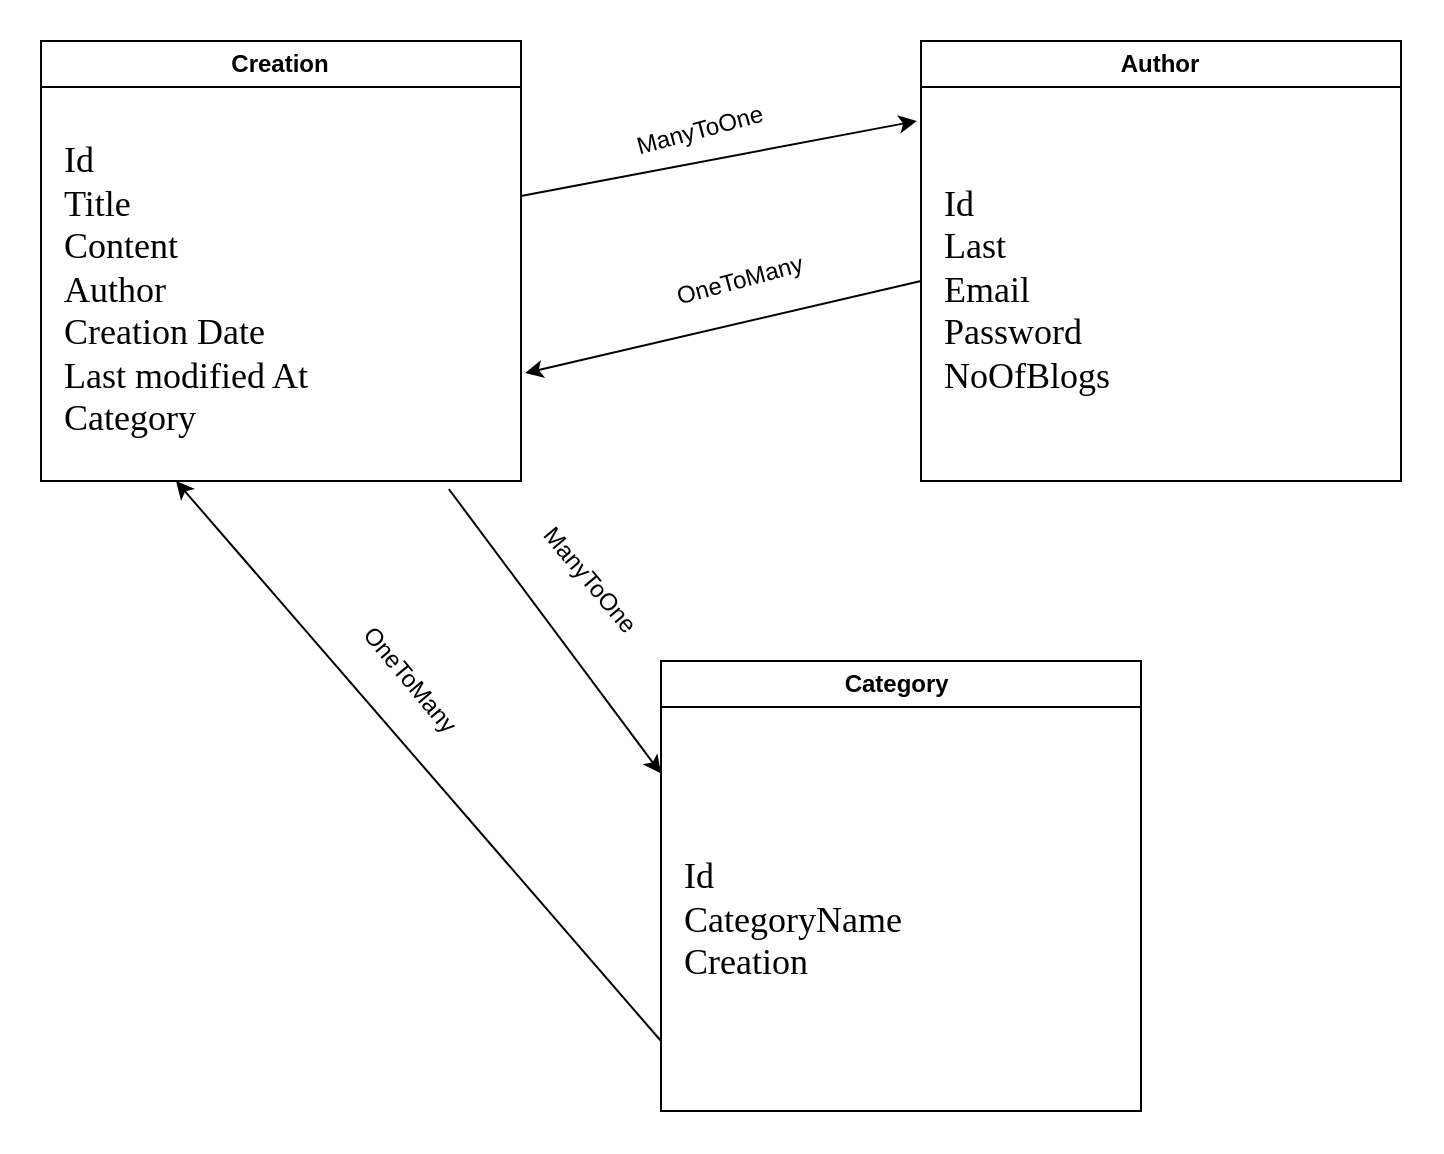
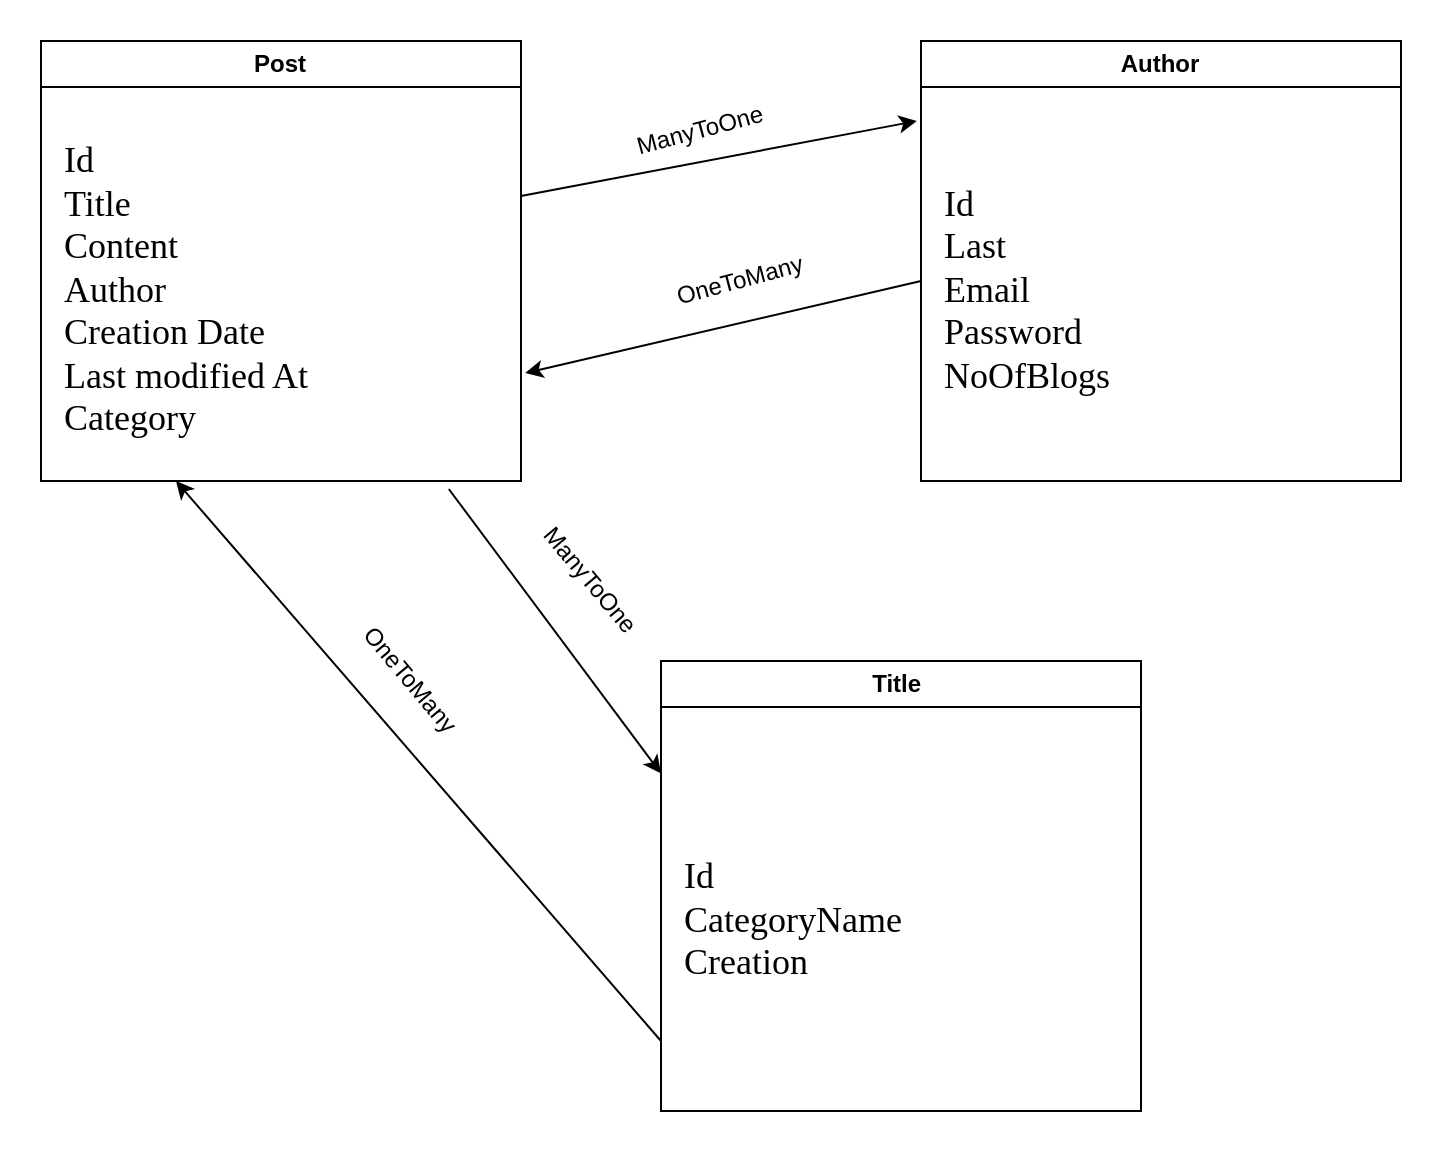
  <mxCell id="0" />
  <mxCell id="1" parent="0" />
- <mxCell id="2" value="Creation" style="swimlane;whiteSpace=wrap;html=1;" parent="1" vertex="1"><mxGeometry x="20" y="20" width="240" height="220" as="geometry" /></mxCell>
+ <mxCell id="2" value="Post" style="swimlane;whiteSpace=wrap;html=1;" parent="1" vertex="1"><mxGeometry x="20" y="20" width="240" height="220" as="geometry" /></mxCell>
  <mxCell id="3" value="&lt;div style=&quot;&quot;&gt;&lt;font face=&quot;Times New Roman&quot;&gt;&lt;span style=&quot;font-size: 18px;&quot;&gt;Id&lt;/span&gt;&lt;/font&gt;&lt;/div&gt;&lt;div style=&quot;&quot;&gt;&lt;font face=&quot;Times New Roman&quot;&gt;&lt;span style=&quot;font-size: 18px;&quot;&gt;Title&amp;nbsp;&lt;/span&gt;&lt;/font&gt;&lt;/div&gt;&lt;div style=&quot;&quot;&gt;&lt;font face=&quot;Times New Roman&quot;&gt;&lt;span style=&quot;font-size: 18px;&quot;&gt;Content&lt;/span&gt;&lt;/font&gt;&lt;/div&gt;&lt;div style=&quot;&quot;&gt;&lt;font face=&quot;Times New Roman&quot;&gt;&lt;span style=&quot;font-size: 18px;&quot;&gt;Author&lt;/span&gt;&lt;/font&gt;&lt;/div&gt;&lt;div style=&quot;&quot;&gt;&lt;font face=&quot;Times New Roman&quot;&gt;&lt;span style=&quot;font-size: 18px;&quot;&gt;Creation Date&lt;/span&gt;&lt;/font&gt;&lt;/div&gt;&lt;div style=&quot;&quot;&gt;&lt;font face=&quot;Times New Roman&quot;&gt;&lt;span style=&quot;font-size: 18px;&quot;&gt;Last modified At&lt;/span&gt;&lt;/font&gt;&lt;/div&gt;&lt;div style=&quot;&quot;&gt;&lt;font face=&quot;Times New Roman&quot;&gt;&lt;span style=&quot;font-size: 18px;&quot;&gt;Category&lt;/span&gt;&lt;/font&gt;&lt;/div&gt;" style="text;html=1;strokeColor=none;fillColor=none;align=left;verticalAlign=middle;whiteSpace=wrap;rounded=0;" parent="2" vertex="1"><mxGeometry x="10" y="30" width="230" height="190" as="geometry" /></mxCell>
  <mxCell id="4" value="Author&lt;br&gt;" style="swimlane;whiteSpace=wrap;html=1;" parent="1" vertex="1"><mxGeometry x="460" y="20" width="240" height="220" as="geometry" /></mxCell>
  <mxCell id="5" value="&lt;div style=&quot;&quot;&gt;&lt;font face=&quot;Times New Roman&quot;&gt;&lt;span style=&quot;font-size: 18px;&quot;&gt;Id&lt;/span&gt;&lt;/font&gt;&lt;/div&gt;&lt;div style=&quot;&quot;&gt;&lt;font face=&quot;Times New Roman&quot;&gt;&lt;span style=&quot;font-size: 18px;&quot;&gt;Last&lt;/span&gt;&lt;/font&gt;&lt;/div&gt;&lt;div style=&quot;&quot;&gt;&lt;font face=&quot;Times New Roman&quot;&gt;&lt;span style=&quot;font-size: 18px;&quot;&gt;Email&lt;/span&gt;&lt;/font&gt;&lt;/div&gt;&lt;div style=&quot;&quot;&gt;&lt;font face=&quot;Times New Roman&quot;&gt;&lt;span style=&quot;font-size: 18px;&quot;&gt;Password&lt;br&gt;NoOfBlogs&lt;/span&gt;&lt;/font&gt;&lt;/div&gt;" style="text;html=1;strokeColor=none;fillColor=none;align=left;verticalAlign=middle;whiteSpace=wrap;rounded=0;" parent="4" vertex="1"><mxGeometry x="10" y="30" width="230" height="190" as="geometry" /></mxCell>
- <mxCell id="6" value="Category&amp;nbsp;" style="swimlane;whiteSpace=wrap;html=1;" parent="1" vertex="1"><mxGeometry x="330" y="330" width="240" height="225" as="geometry" /></mxCell>
+ <mxCell id="6" value="Title&amp;nbsp;" style="swimlane;whiteSpace=wrap;html=1;" parent="1" vertex="1"><mxGeometry x="330" y="330" width="240" height="225" as="geometry" /></mxCell>
  <mxCell id="7" value="&lt;div style=&quot;&quot;&gt;&lt;font face=&quot;Times New Roman&quot;&gt;&lt;span style=&quot;font-size: 18px;&quot;&gt;Id&lt;/span&gt;&lt;/font&gt;&lt;/div&gt;&lt;div style=&quot;&quot;&gt;&lt;font face=&quot;Times New Roman&quot;&gt;&lt;span style=&quot;font-size: 18px;&quot;&gt;CategoryName&lt;/span&gt;&lt;/font&gt;&lt;/div&gt;&lt;div style=&quot;&quot;&gt;&lt;font face=&quot;Times New Roman&quot;&gt;&lt;span style=&quot;font-size: 18px;&quot;&gt;Creation&lt;/span&gt;&lt;/font&gt;&lt;/div&gt;" style="text;html=1;strokeColor=none;fillColor=none;align=left;verticalAlign=middle;whiteSpace=wrap;rounded=0;" parent="6" vertex="1"><mxGeometry x="10" y="35" width="230" height="190" as="geometry" /></mxCell>
  <mxCell id="8" value="" style="endArrow=classic;html=1;rounded=0;exitX=1;exitY=0.25;exitDx=0;exitDy=0;" parent="1" source="3" edge="1"><mxGeometry width="50" height="50" relative="1" as="geometry"><mxPoint x="260" y="79.07" as="sourcePoint" /><mxPoint x="457.93" y="60" as="targetPoint" /></mxGeometry></mxCell>
  <mxCell id="9" value="" style="endArrow=classic;html=1;rounded=0;exitX=0.843;exitY=1.021;exitDx=0;exitDy=0;exitPerimeter=0;entryX=0;entryY=0.25;entryDx=0;entryDy=0;" parent="1" source="3" target="6" edge="1"><mxGeometry width="50" height="50" relative="1" as="geometry"><mxPoint x="360" y="410" as="sourcePoint" /><mxPoint x="260" y="440" as="targetPoint" /></mxGeometry></mxCell>
  <mxCell id="10" value="ManyToOne" style="text;html=1;strokeColor=none;fillColor=none;align=center;verticalAlign=middle;whiteSpace=wrap;rounded=0;rotation=-15;" vertex="1" parent="1"><mxGeometry x="300" y="50" width="100" height="30" as="geometry" /></mxCell>
  <mxCell id="11" value="" style="endArrow=classic;html=1;rounded=0;entryX=1.009;entryY=0.716;entryDx=0;entryDy=0;entryPerimeter=0;" edge="1" parent="1" target="3"><mxGeometry width="50" height="50" relative="1" as="geometry"><mxPoint x="460" y="140" as="sourcePoint" /><mxPoint x="457.93" y="260" as="targetPoint" /></mxGeometry></mxCell>
  <mxCell id="12" value="OneToMany" style="text;html=1;strokeColor=none;fillColor=none;align=center;verticalAlign=middle;whiteSpace=wrap;rounded=0;rotation=-15;" vertex="1" parent="1"><mxGeometry x="300" y="120" width="140" height="40" as="geometry" /></mxCell>
  <mxCell id="13" value="" style="endArrow=classic;html=1;rounded=0;entryX=0.25;entryY=1;entryDx=0;entryDy=0;" edge="1" parent="1" target="3"><mxGeometry width="50" height="50" relative="1" as="geometry"><mxPoint x="330" y="520" as="sourcePoint" /><mxPoint x="100" y="280" as="targetPoint" /></mxGeometry></mxCell>
  <mxCell id="14" value="ManyToOne" style="text;html=1;strokeColor=none;fillColor=none;align=center;verticalAlign=middle;whiteSpace=wrap;rounded=0;rotation=50;" vertex="1" parent="1"><mxGeometry x="240" y="270" width="110" height="40" as="geometry" /></mxCell>
  <mxCell id="15" value="OneToMany" style="text;html=1;strokeColor=none;fillColor=none;align=center;verticalAlign=middle;whiteSpace=wrap;rounded=0;rotation=50;" vertex="1" parent="1"><mxGeometry x="150" y="320" width="110" height="40" as="geometry" /></mxCell>
